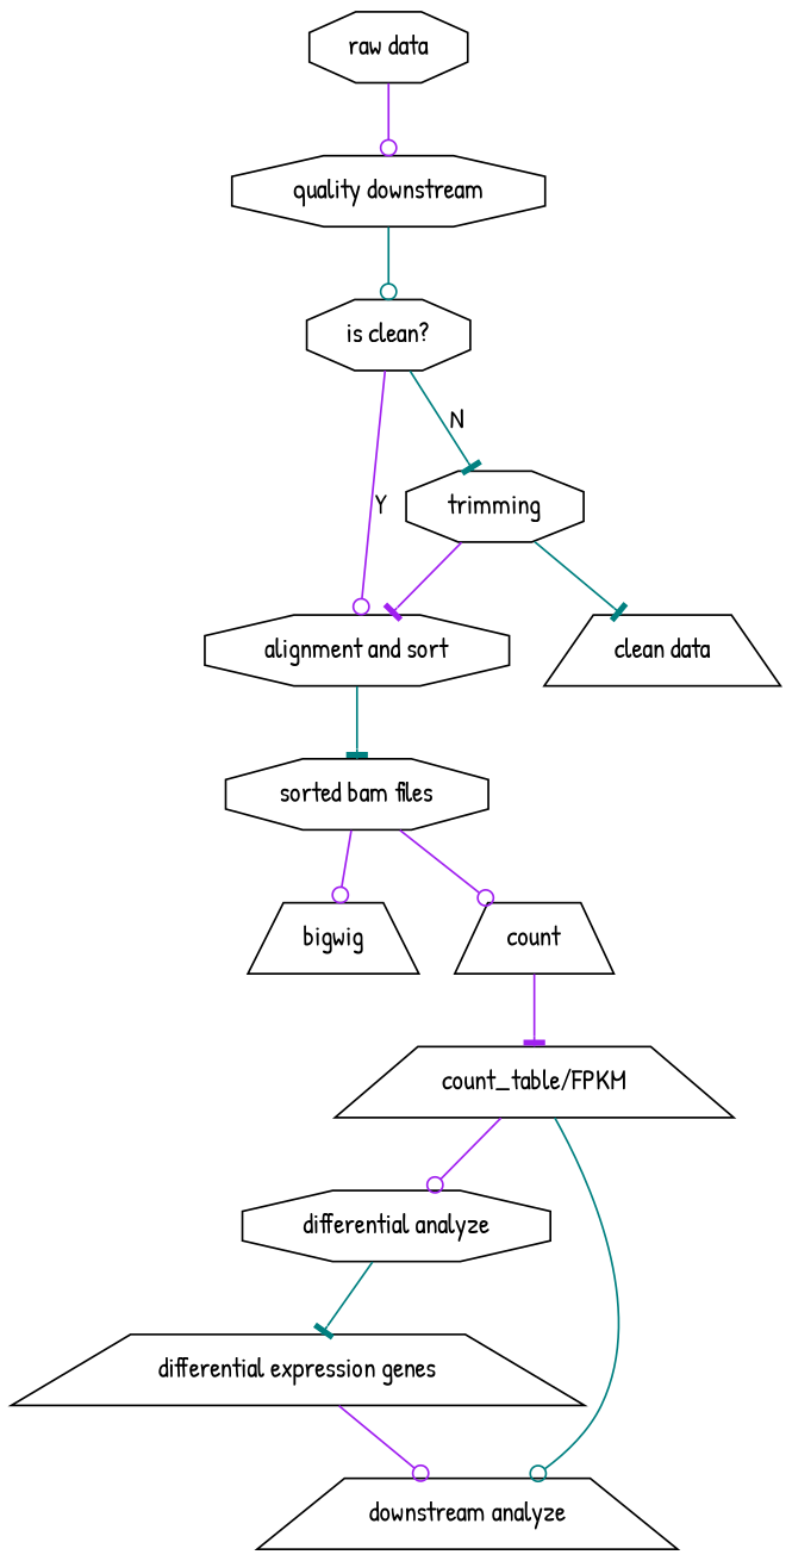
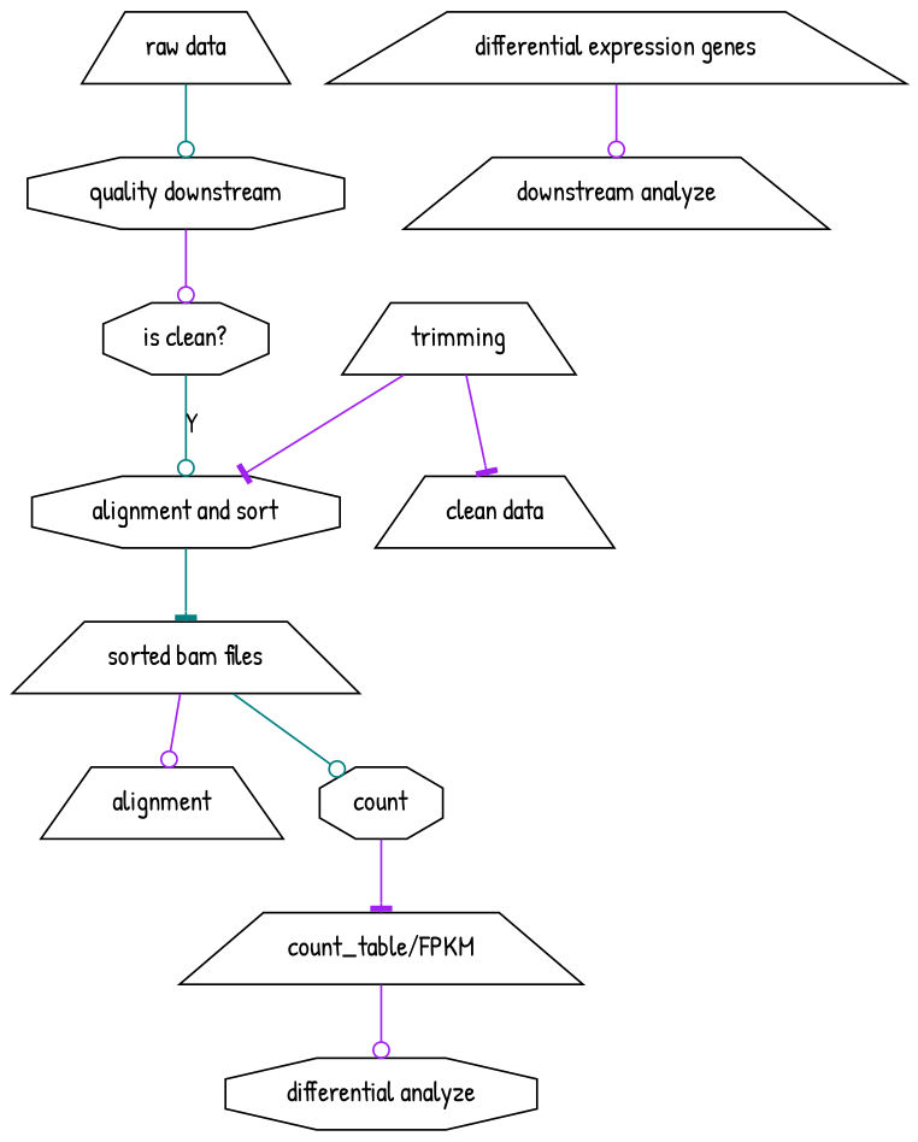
  digraph {
    fontname="Patrick Hand"
    node [fontname="Patrick Hand" shape=octagon]
    edge [arrowhead=odot color=purple fontname="Patrick Hand"]
-   n1 [label="raw data"]
+   n1 [label="raw data" shape=trapezium]
    n2 [label="quality downstream"]
    n3 [label="is clean?"]
    n4 [label="clean data" shape=trapezium]
    n5 [label="alignment and sort"]
-   n6 [label="sorted bam files"]
-   n7 [label=bigwig shape=trapezium]
-   n8 [label=count shape=trapezium]
+   n6 [label="sorted bam files" shape=trapezium]
+   n7 [label=alignment shape=trapezium]
+   n8 [label=count]
    n9 [label="count_table/FPKM" shape=trapezium]
    n10 [label="differential analyze"]
    n11 [label="downstream analyze" shape=trapezium]
    n12 [label="differential expression genes" shape=trapezium]
-   n13 [label=trimming]
-   n1 -> n2
-   n2 -> n3 [color=teal]
-   n3 -> n5 [label=Y]
-   n3 -> n13 [arrowhead=tee color=teal label=N]
+   n13 [label=trimming shape=trapezium]
+   n1 -> n2 [color=teal]
+   n2 -> n3
+   n3 -> n5 [color=teal label=Y]
    n5 -> n6 [arrowhead=tee color=teal]
    n6 -> n7
-   n6 -> n8
+   n6 -> n8 [color=teal]
    n8 -> n9 [arrowhead=tee]
    n9 -> n10
-   n9 -> n11 [color=teal]
-   n10 -> n12 [arrowhead=tee color=teal]
    n12 -> n11
-   n13 -> n4 [arrowhead=tee color=teal]
+   n13 -> n4 [arrowhead=tee]
    n13 -> n5 [arrowhead=tee]
  }
